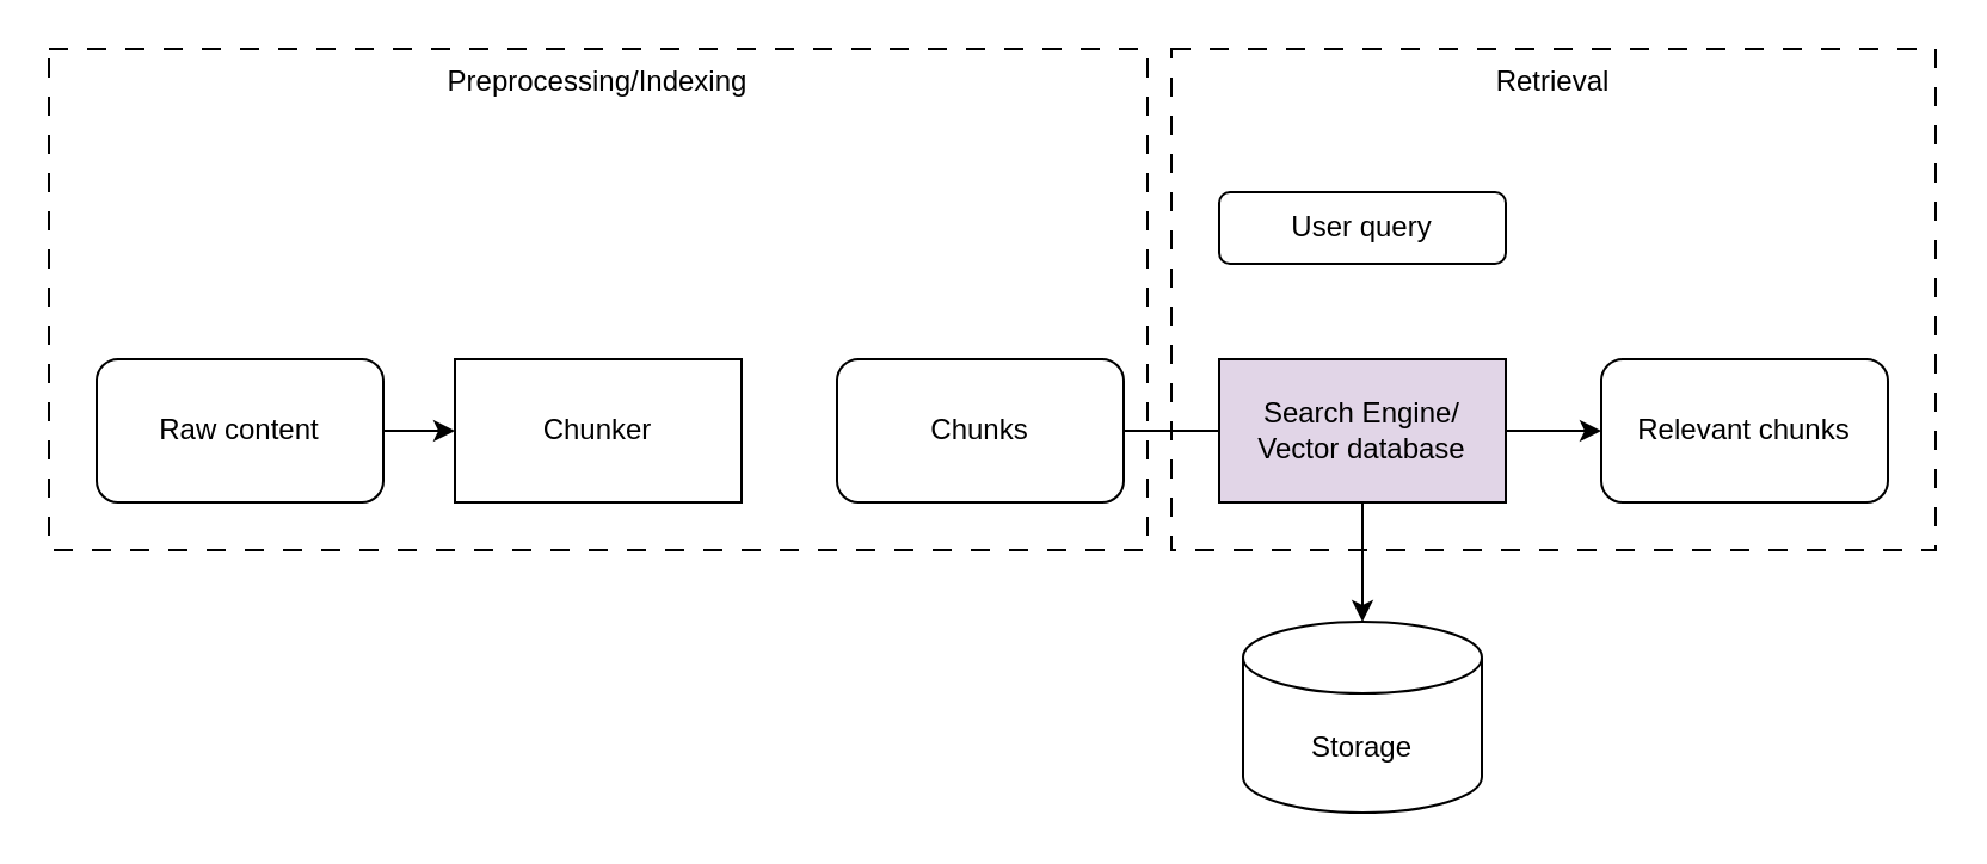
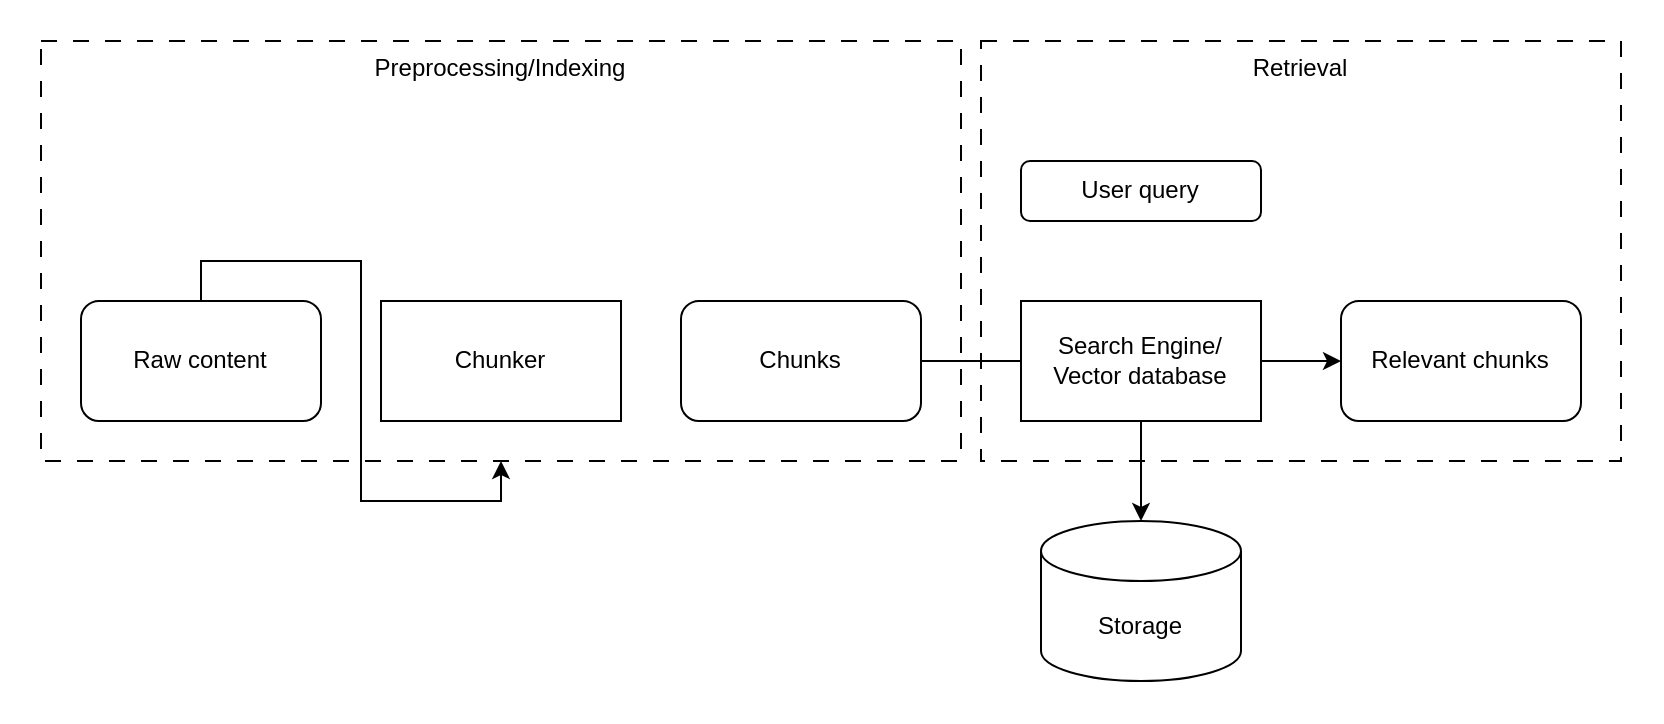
  <mxCell id="0" />
  <mxCell id="1" parent="0" />
  <mxCell id="2" value="Preprocessing/Indexing" style="rounded=0;whiteSpace=wrap;html=1;fillColor=none;dashed=1;dashPattern=8 8;verticalAlign=top;" vertex="1" parent="1"><mxGeometry x="20" y="20" width="460" height="210" as="geometry" /></mxCell>
  <mxCell id="3" value="Chunker" style="rounded=0;whiteSpace=wrap;html=1;" vertex="1" parent="1"><mxGeometry x="190" y="150" width="120" height="60" as="geometry" /></mxCell>
  <mxCell id="4" style="edgeStyle=orthogonalEdgeStyle;rounded=0;orthogonalLoop=1;jettySize=auto;html=1;entryX=0;entryY=0.5;entryDx=0;entryDy=0;" edge="1" parent="1" source="5" target="13"><mxGeometry relative="1" as="geometry" /></mxCell>
- <mxCell id="5" value="Search Engine/&lt;div&gt;Vector database&lt;/div&gt;" style="rounded=0;whiteSpace=wrap;html=1;fillColor=#e1d5e7;" vertex="1" parent="1"><mxGeometry x="510" y="150" width="120" height="60" as="geometry" /></mxCell>
- <mxCell id="6" style="edgeStyle=orthogonalEdgeStyle;rounded=0;orthogonalLoop=1;jettySize=auto;html=1;entryX=0;entryY=0.5;entryDx=0;entryDy=0;" edge="1" parent="1" source="7" target="3"><mxGeometry relative="1" as="geometry" /></mxCell>
+ <mxCell id="5" value="Search Engine/&lt;div&gt;Vector database&lt;/div&gt;" style="rounded=0;whiteSpace=wrap;html=1;" vertex="1" parent="1"><mxGeometry x="510" y="150" width="120" height="60" as="geometry" /></mxCell>
+ <mxCell id="6" style="edgeStyle=orthogonalEdgeStyle;rounded=0;orthogonalLoop=1;jettySize=auto;html=1;" edge="1" parent="1" source="7" target="2"><mxGeometry relative="1" as="geometry" /></mxCell>
  <mxCell id="7" value="Raw content" style="rounded=1;whiteSpace=wrap;html=1;" vertex="1" parent="1"><mxGeometry x="40" y="150" width="120" height="60" as="geometry" /></mxCell>
  <mxCell id="8" style="edgeStyle=orthogonalEdgeStyle;rounded=0;orthogonalLoop=1;jettySize=auto;html=1;entryX=0;entryY=0.5;entryDx=0;entryDy=0;endArrow=none;" edge="1" parent="1" source="9" target="5"><mxGeometry relative="1" as="geometry" /></mxCell>
- <mxCell id="9" value="Chunks" style="rounded=1;whiteSpace=wrap;html=1;" vertex="1" parent="1"><mxGeometry x="350" y="150" width="120" height="60" as="geometry" /></mxCell>
+ <mxCell id="9" value="Chunks" style="rounded=1;whiteSpace=wrap;html=1;" vertex="1" parent="1"><mxGeometry x="340" y="150" width="120" height="60" as="geometry" /></mxCell>
  <mxCell id="10" value="Storage" style="shape=cylinder3;whiteSpace=wrap;html=1;boundedLbl=1;backgroundOutline=1;size=15;" vertex="1" parent="1"><mxGeometry x="520" y="260" width="100" height="80" as="geometry" /></mxCell>
  <mxCell id="11" style="edgeStyle=orthogonalEdgeStyle;rounded=0;orthogonalLoop=1;jettySize=auto;html=1;entryX=0.5;entryY=0;entryDx=0;entryDy=0;entryPerimeter=0;" edge="1" parent="1" source="5" target="10"><mxGeometry relative="1" as="geometry" /></mxCell>
  <mxCell id="12" value="User query" style="rounded=1;whiteSpace=wrap;html=1;" vertex="1" parent="1"><mxGeometry x="510" y="80" width="120" height="30" as="geometry" /></mxCell>
  <mxCell id="13" value="Relevant chunks" style="rounded=1;whiteSpace=wrap;html=1;" vertex="1" parent="1"><mxGeometry x="670" y="150" width="120" height="60" as="geometry" /></mxCell>
  <mxCell id="14" value="Retrieval" style="rounded=0;whiteSpace=wrap;html=1;fillColor=none;dashed=1;dashPattern=8 8;verticalAlign=top;" vertex="1" parent="1"><mxGeometry x="490" y="20" width="320" height="210" as="geometry" /></mxCell>
